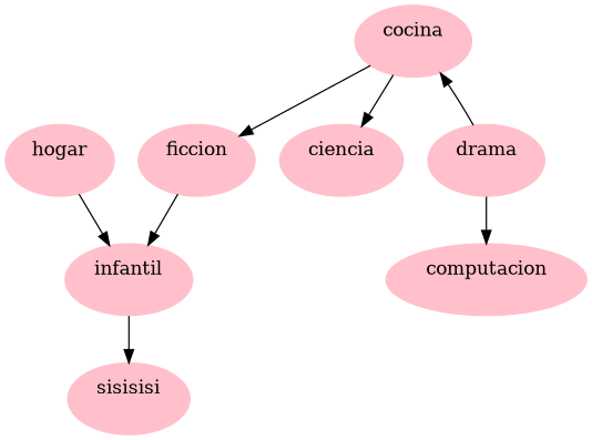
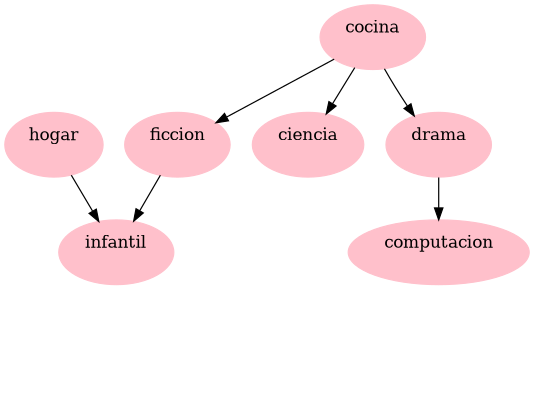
  digraph {
    fontname="DejaVu Serif"
    node [color=pink fontname="DejaVu Serif" sides=5 style=filled]
    edge [fontname="DejaVu Serif"]
    "ficcion\n "
    "infantil\n "
    "cocina\n "
    "ciencia\n "
    "drama\n "
-   "sisisisi\n "
    "computacion\n "
    "hogar\n "
    "ficcion\n " -> "infantil\n "
-   "infantil\n " -> "sisisisi\n "
    "cocina\n " -> "ficcion\n "
    "cocina\n " -> "ciencia\n "
-   "drama\n " -> "cocina\n "
+   "cocina\n " -> "drama\n "
    "drama\n " -> "computacion\n "
    "hogar\n " -> "infantil\n "
  }
